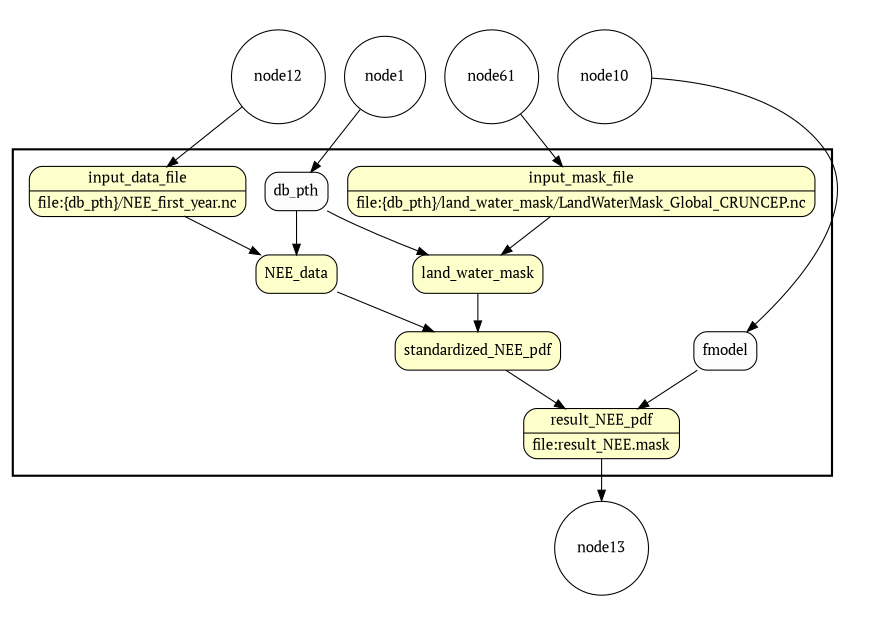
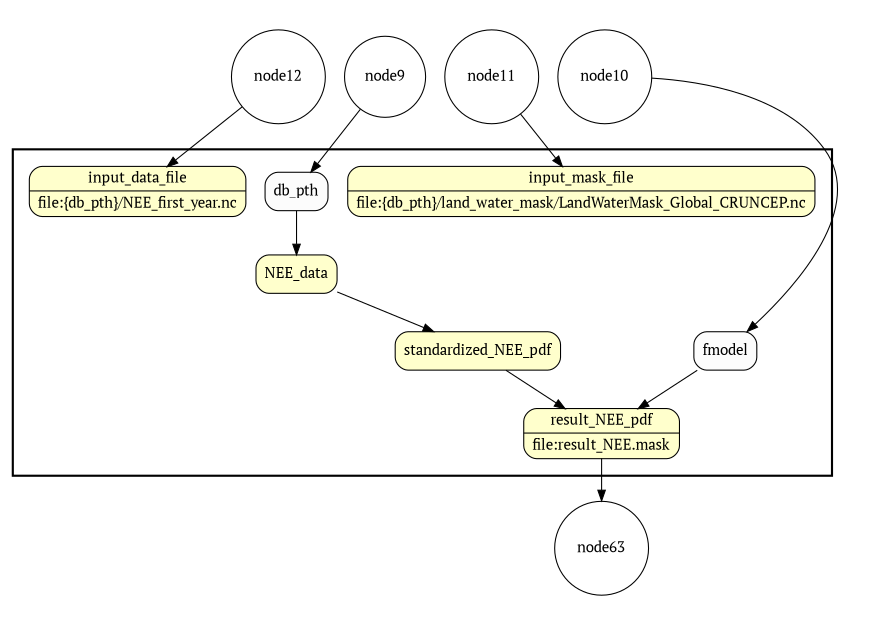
  digraph {
    fontname="PT Serif"
    rankdir=TB
    node [fillcolor="#FFFFCC" fontname="PT Serif" peripheries=1 shape=box style="rounded,filled"]
    edge [fontname="PT Serif"]
    n1 [label="{<f0> result_NEE_pdf|<f1>file:result_NEE.mask}" rankdir=LR shape=record]
    n2 [label="{<f0> input_mask_file|<f1>file:\{db_pth\}/land_water_mask/LandWaterMask_Global_CRUNCEP.nc}" rankdir=LR shape=record]
    n3 [label="{<f0> input_data_file|<f1>file:\{db_pth\}/NEE_first_year.nc}" rankdir=LR shape=record]
    n4 [label=NEE_data]
-   n5 [label=land_water_mask]
    n6 [label=standardized_NEE_pdf]
    n7 [fillcolor="#FCFCFC" label=db_pth]
    n8 [fillcolor="#FCFCFC" label=fmodel]
-   node9 [fillcolor="#FFFFFF" shape=circle width=0.2 label=node1]
+   node9 [fillcolor="#FFFFFF" shape=circle width=0.2]
    node10 [fillcolor="#FFFFFF" shape=circle width=0.2]
-   node11 [fillcolor="#FFFFFF" shape=circle width=0.2 label=node61]
+   node11 [fillcolor="#FFFFFF" shape=circle width=0.2]
    node12 [fillcolor="#FFFFFF" shape=circle width=0.2]
-   node13 [fillcolor="#FFFFFF" shape=circle width=0.2]
+   node13 [fillcolor="#FFFFFF" shape=circle width=0.2 label=node63]
    subgraph cluster_1 {
      fontsize=18
      penwidth=2
      subgraph cluster_2 {
        color=white
        fontsize=18
        penwidth=2
        n1
        n2
        n3
        n4
-       n5
        n6
        n7
        n8
      }
    }
    subgraph cluster_3 {
      color=white
      subgraph cluster_4 {
        color=white
        node13
      }
    }
    subgraph cluster_5 {
      color=white
      subgraph cluster_6 {
        color=white
        node9
        node10
        node11
        node12
      }
    }
    n1 -> node13
-   n2 -> n5
-   n3 -> n4
    n4 -> n6
-   n5 -> n6
    n6 -> n1
    n7 -> n4
-   n7 -> n5
    n8 -> n1
    node9 -> n7
    node10 -> n8
    node11 -> n2
    node12 -> n3
  }
